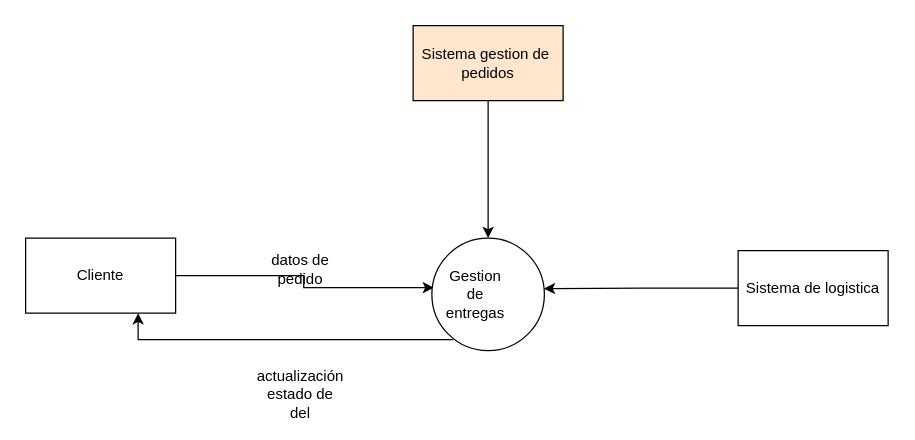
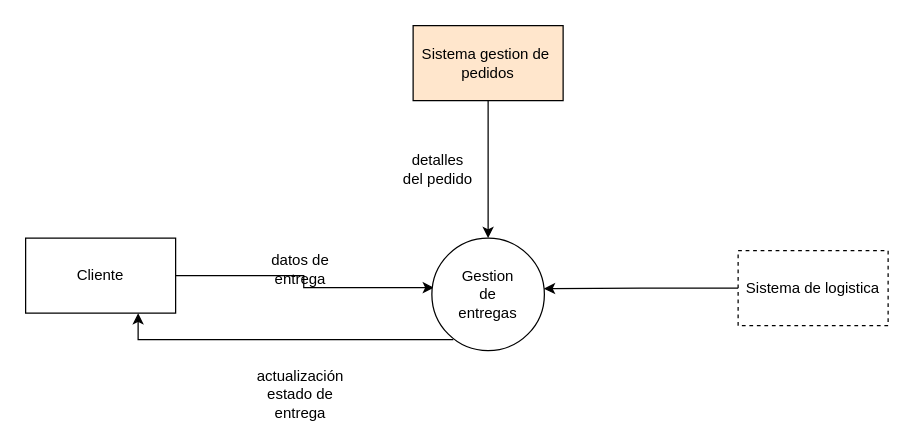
  <mxCell id="0" />
  <mxCell id="1" parent="0" />
  <mxCell id="2" style="edgeStyle=orthogonalEdgeStyle;rounded=0;orthogonalLoop=1;jettySize=auto;html=1;exitX=1;exitY=0.5;exitDx=0;exitDy=0;entryX=0.018;entryY=0.44;entryDx=0;entryDy=0;entryPerimeter=0;" parent="1" source="3" target="12" edge="1"><mxGeometry relative="1" as="geometry"><mxPoint x="330" y="230" as="targetPoint" /></mxGeometry></mxCell>
  <mxCell id="3" value="Cliente" style="rounded=0;whiteSpace=wrap;html=1;" parent="1" vertex="1"><mxGeometry x="20" y="190" width="120" height="60" as="geometry" /></mxCell>
  <mxCell id="4" style="edgeStyle=orthogonalEdgeStyle;rounded=0;orthogonalLoop=1;jettySize=auto;html=1;exitX=0.191;exitY=0.902;exitDx=0;exitDy=0;entryX=0.75;entryY=1;entryDx=0;entryDy=0;exitPerimeter=0;" parent="1" source="12" target="3" edge="1"><mxGeometry relative="1" as="geometry"><mxPoint x="390" y="270" as="sourcePoint" /></mxGeometry></mxCell>
  <mxCell id="5" style="edgeStyle=orthogonalEdgeStyle;rounded=0;orthogonalLoop=1;jettySize=auto;html=1;exitX=0;exitY=0.5;exitDx=0;exitDy=0;entryX=0.996;entryY=0.449;entryDx=0;entryDy=0;entryPerimeter=0;" parent="1" source="6" target="12" edge="1"><mxGeometry relative="1" as="geometry"><mxPoint x="450" y="230" as="targetPoint" /></mxGeometry></mxCell>
- <mxCell id="6" value="Sistema de logistica" style="rounded=0;whiteSpace=wrap;html=1;" parent="1" vertex="1"><mxGeometry x="590" y="200" width="120" height="60" as="geometry" /></mxCell>
+ <mxCell id="6" value="Sistema de logistica" style="rounded=0;whiteSpace=wrap;html=1;dashed=1;" parent="1" vertex="1"><mxGeometry x="590" y="200" width="120" height="60" as="geometry" /></mxCell>
  <mxCell id="7" style="edgeStyle=orthogonalEdgeStyle;rounded=0;orthogonalLoop=1;jettySize=auto;html=1;exitX=0.5;exitY=1;exitDx=0;exitDy=0;entryX=0.5;entryY=0;entryDx=0;entryDy=0;" parent="1" source="8" edge="1"><mxGeometry relative="1" as="geometry"><mxPoint x="390" y="190" as="targetPoint" /></mxGeometry></mxCell>
  <mxCell id="8" value="Sistema gestion de&amp;nbsp;&lt;br&gt;pedidos" style="rounded=0;whiteSpace=wrap;html=1;fillColor=#ffe6cc;" parent="1" vertex="1"><mxGeometry x="330" y="20" width="120" height="60" as="geometry" /></mxCell>
- <mxCell id="9" value="datos de pedido" style="text;html=1;align=center;verticalAlign=middle;whiteSpace=wrap;rounded=0;" parent="1" vertex="1"><mxGeometry x="210" y="200" width="60" height="30" as="geometry" /></mxCell>
- <mxCell id="10" value="actualización estado de del" style="text;html=1;align=center;verticalAlign=middle;whiteSpace=wrap;rounded=0;" parent="1" vertex="1"><mxGeometry x="210" y="300" width="60" height="30" as="geometry" /></mxCell>
+ <mxCell id="9" value="datos de entrega" style="text;html=1;align=center;verticalAlign=middle;whiteSpace=wrap;rounded=0;" parent="1" vertex="1"><mxGeometry x="210" y="200" width="60" height="30" as="geometry" /></mxCell>
+ <mxCell id="10" value="actualización estado de entrega" style="text;html=1;align=center;verticalAlign=middle;whiteSpace=wrap;rounded=0;" parent="1" vertex="1"><mxGeometry x="210" y="300" width="60" height="30" as="geometry" /></mxCell>
+ <mxCell id="11" value="detalles del pedido" style="text;html=1;align=center;verticalAlign=middle;whiteSpace=wrap;rounded=0;" parent="1" vertex="1"><mxGeometry x="320" y="120" width="60" height="30" as="geometry" /></mxCell>
  <mxCell id="12" value="" style="ellipse;whiteSpace=wrap;html=1;aspect=fixed;" parent="1" vertex="1"><mxGeometry x="345" y="190" width="90" height="90" as="geometry" /></mxCell>
- <mxCell id="13" value="Gestion de entregas" style="text;html=1;align=center;verticalAlign=middle;whiteSpace=wrap;rounded=0;" parent="1" vertex="1"><mxGeometry x="350" y="220" width="60" height="30" as="geometry" /></mxCell>
+ <mxCell id="13" value="Gestion de entregas" style="text;html=1;align=center;verticalAlign=middle;whiteSpace=wrap;rounded=0;" parent="1" vertex="1"><mxGeometry x="360" y="220" width="60" height="30" as="geometry" /></mxCell>
